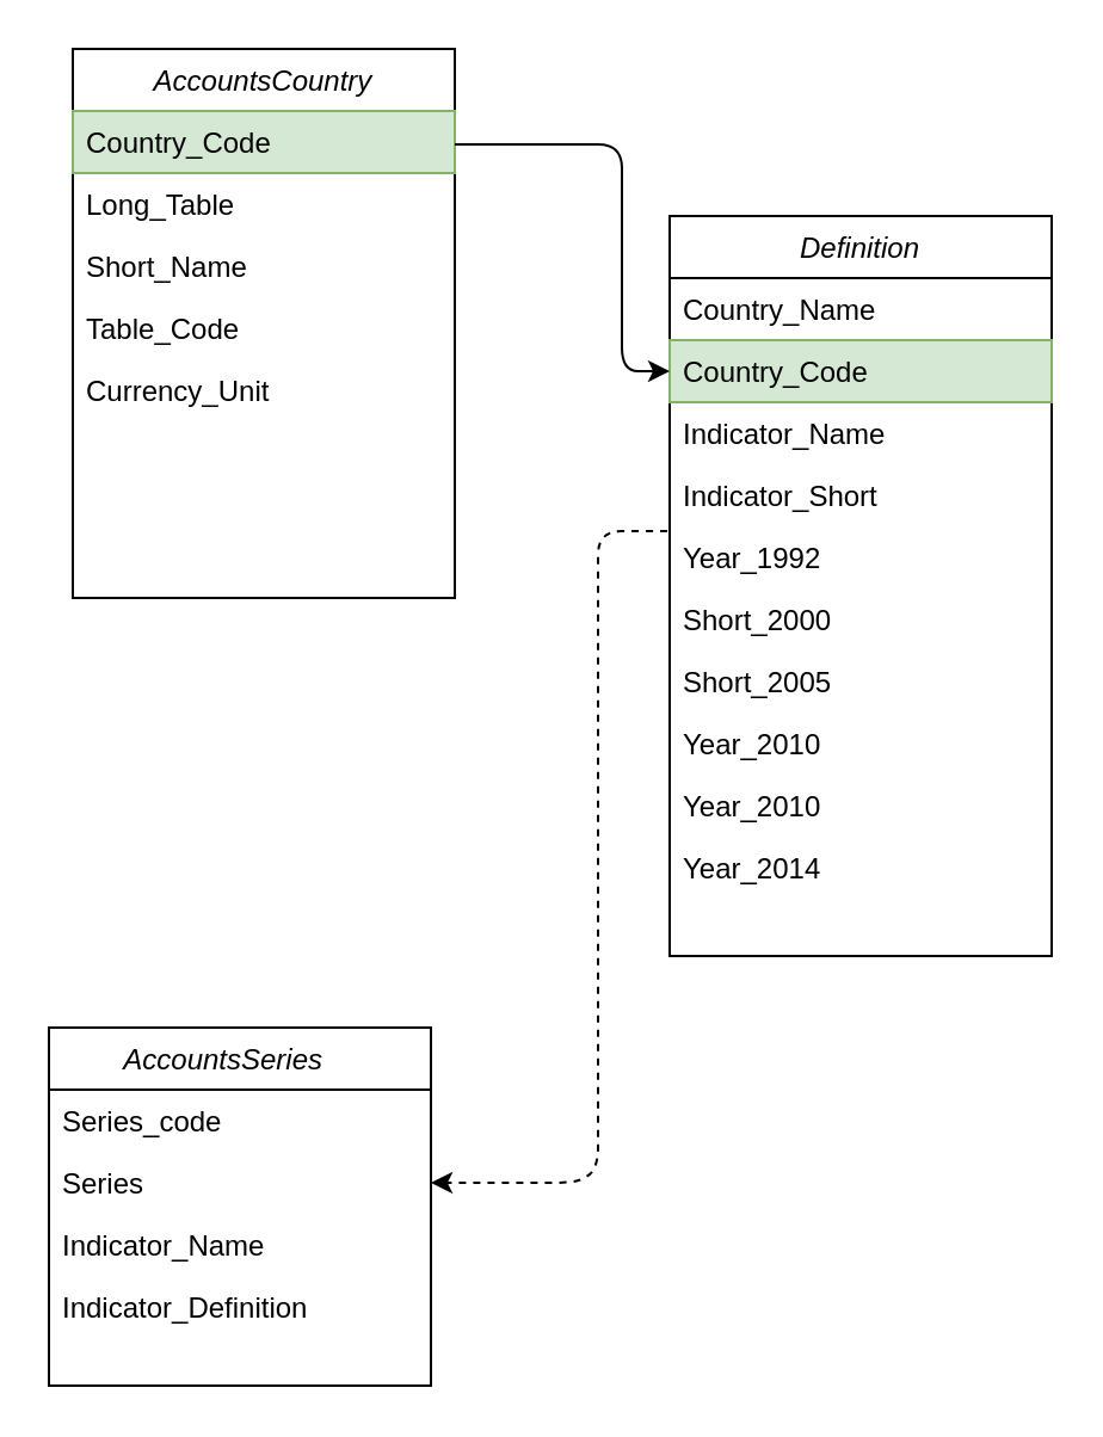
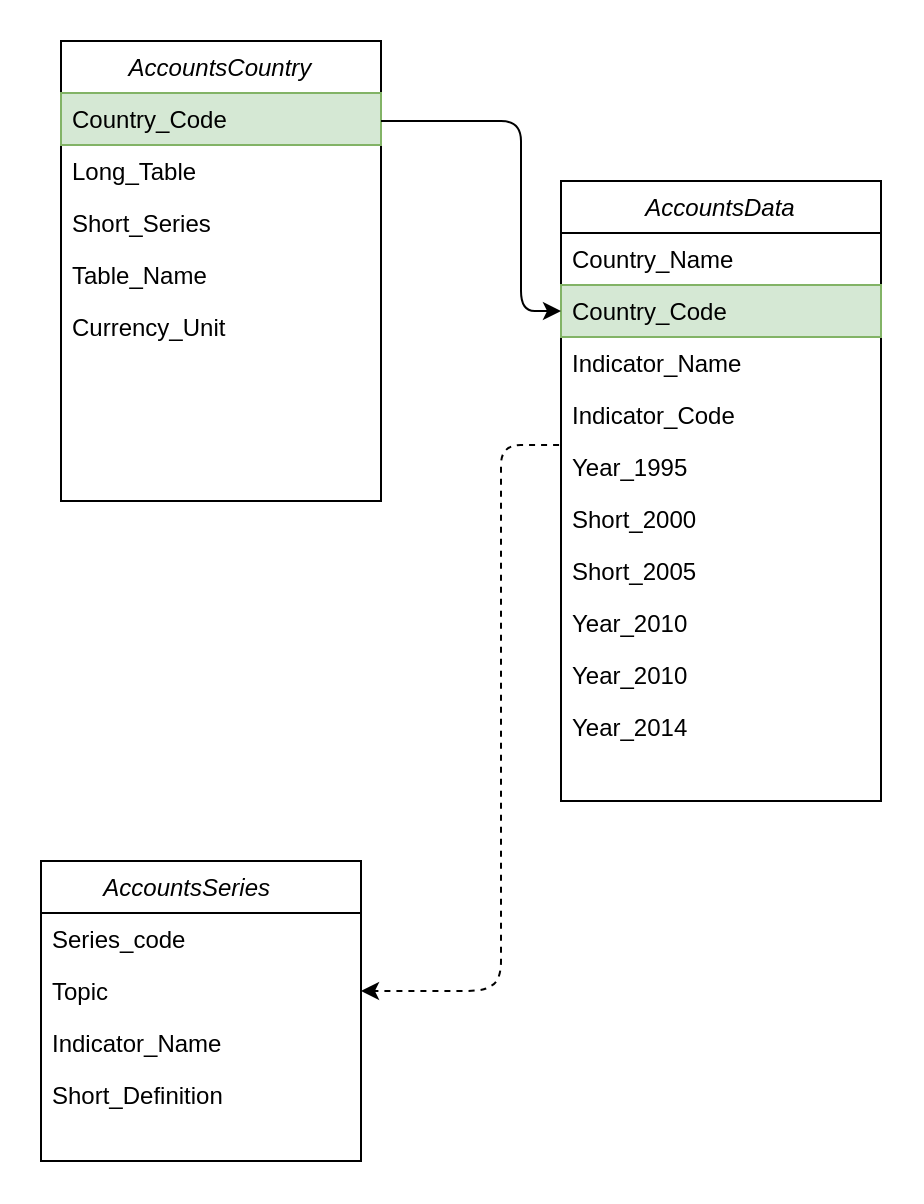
  <mxCell id="0" />
  <mxCell id="1" parent="0" />
  <mxCell id="2" value="AccountsCountry" style="swimlane;fontStyle=2;align=center;verticalAlign=top;childLayout=stackLayout;horizontal=1;startSize=26;horizontalStack=0;resizeParent=1;resizeLast=0;collapsible=1;marginBottom=0;rounded=0;shadow=0;strokeWidth=1;" parent="1" vertex="1"><mxGeometry x="30" y="20" width="160" height="230" as="geometry"><mxRectangle x="230" y="140" width="160" height="26" as="alternateBounds" /></mxGeometry></mxCell>
  <mxCell id="3" value="Country_Code    &#10;" style="text;align=left;verticalAlign=top;spacingLeft=4;spacingRight=4;overflow=hidden;rotatable=0;points=[[0,0.5],[1,0.5]];portConstraint=eastwest;fillColor=#d5e8d4;strokeColor=#82b366;" parent="2" vertex="1"><mxGeometry y="26" width="160" height="26" as="geometry" /></mxCell>
  <mxCell id="4" value="Long_Table" style="text;align=left;verticalAlign=top;spacingLeft=4;spacingRight=4;overflow=hidden;rotatable=0;points=[[0,0.5],[1,0.5]];portConstraint=eastwest;rounded=0;shadow=0;html=0;" parent="2" vertex="1"><mxGeometry y="52" width="160" height="26" as="geometry" /></mxCell>
- <mxCell id="5" value="Short_Name" style="text;align=left;verticalAlign=top;spacingLeft=4;spacingRight=4;overflow=hidden;rotatable=0;points=[[0,0.5],[1,0.5]];portConstraint=eastwest;rounded=0;shadow=0;html=0;" parent="2" vertex="1"><mxGeometry y="78" width="160" height="26" as="geometry" /></mxCell>
- <mxCell id="6" value="Table_Code" style="text;align=left;verticalAlign=top;spacingLeft=4;spacingRight=4;overflow=hidden;rotatable=0;points=[[0,0.5],[1,0.5]];portConstraint=eastwest;rounded=0;shadow=0;html=0;" vertex="1" parent="2"><mxGeometry y="104" width="160" height="26" as="geometry" /></mxCell>
+ <mxCell id="5" value="Short_Series" style="text;align=left;verticalAlign=top;spacingLeft=4;spacingRight=4;overflow=hidden;rotatable=0;points=[[0,0.5],[1,0.5]];portConstraint=eastwest;rounded=0;shadow=0;html=0;" parent="2" vertex="1"><mxGeometry y="78" width="160" height="26" as="geometry" /></mxCell>
+ <mxCell id="6" value="Table_Name" style="text;align=left;verticalAlign=top;spacingLeft=4;spacingRight=4;overflow=hidden;rotatable=0;points=[[0,0.5],[1,0.5]];portConstraint=eastwest;rounded=0;shadow=0;html=0;" vertex="1" parent="2"><mxGeometry y="104" width="160" height="26" as="geometry" /></mxCell>
  <mxCell id="7" value="Currency_Unit" style="text;align=left;verticalAlign=top;spacingLeft=4;spacingRight=4;overflow=hidden;rotatable=0;points=[[0,0.5],[1,0.5]];portConstraint=eastwest;rounded=0;shadow=0;html=0;" vertex="1" parent="2"><mxGeometry y="130" width="160" height="26" as="geometry" /></mxCell>
- <mxCell id="8" value="Definition" style="swimlane;fontStyle=2;align=center;verticalAlign=top;childLayout=stackLayout;horizontal=1;startSize=26;horizontalStack=0;resizeParent=1;resizeLast=0;collapsible=1;marginBottom=0;rounded=0;shadow=0;strokeWidth=1;" vertex="1" parent="1"><mxGeometry x="280" y="90" width="160" height="310" as="geometry"><mxRectangle x="230" y="140" width="160" height="26" as="alternateBounds" /></mxGeometry></mxCell>
+ <mxCell id="8" value="AccountsData" style="swimlane;fontStyle=2;align=center;verticalAlign=top;childLayout=stackLayout;horizontal=1;startSize=26;horizontalStack=0;resizeParent=1;resizeLast=0;collapsible=1;marginBottom=0;rounded=0;shadow=0;strokeWidth=1;" vertex="1" parent="1"><mxGeometry x="280" y="90" width="160" height="310" as="geometry"><mxRectangle x="230" y="140" width="160" height="26" as="alternateBounds" /></mxGeometry></mxCell>
  <mxCell id="9" value="Country_Name    &#10;" style="text;align=left;verticalAlign=top;spacingLeft=4;spacingRight=4;overflow=hidden;rotatable=0;points=[[0,0.5],[1,0.5]];portConstraint=eastwest;" vertex="1" parent="8"><mxGeometry y="26" width="160" height="26" as="geometry" /></mxCell>
  <mxCell id="10" value="Country_Code" style="text;align=left;verticalAlign=top;spacingLeft=4;spacingRight=4;overflow=hidden;rotatable=0;points=[[0,0.5],[1,0.5]];portConstraint=eastwest;rounded=0;shadow=0;html=0;fillColor=#d5e8d4;strokeColor=#82b366;" vertex="1" parent="8"><mxGeometry y="52" width="160" height="26" as="geometry" /></mxCell>
  <mxCell id="11" value="Indicator_Name" style="text;align=left;verticalAlign=top;spacingLeft=4;spacingRight=4;overflow=hidden;rotatable=0;points=[[0,0.5],[1,0.5]];portConstraint=eastwest;rounded=0;shadow=0;html=0;" vertex="1" parent="8"><mxGeometry y="78" width="160" height="26" as="geometry" /></mxCell>
- <mxCell id="12" value="Indicator_Short    " style="text;align=left;verticalAlign=top;spacingLeft=4;spacingRight=4;overflow=hidden;rotatable=0;points=[[0,0.5],[1,0.5]];portConstraint=eastwest;rounded=0;shadow=0;html=0;" vertex="1" parent="8"><mxGeometry y="104" width="160" height="26" as="geometry" /></mxCell>
- <mxCell id="13" value="Year_1992" style="text;align=left;verticalAlign=top;spacingLeft=4;spacingRight=4;overflow=hidden;rotatable=0;points=[[0,0.5],[1,0.5]];portConstraint=eastwest;rounded=0;shadow=0;html=0;" vertex="1" parent="8"><mxGeometry y="130" width="160" height="26" as="geometry" /></mxCell>
+ <mxCell id="12" value="Indicator_Code    " style="text;align=left;verticalAlign=top;spacingLeft=4;spacingRight=4;overflow=hidden;rotatable=0;points=[[0,0.5],[1,0.5]];portConstraint=eastwest;rounded=0;shadow=0;html=0;" vertex="1" parent="8"><mxGeometry y="104" width="160" height="26" as="geometry" /></mxCell>
+ <mxCell id="13" value="Year_1995" style="text;align=left;verticalAlign=top;spacingLeft=4;spacingRight=4;overflow=hidden;rotatable=0;points=[[0,0.5],[1,0.5]];portConstraint=eastwest;rounded=0;shadow=0;html=0;" vertex="1" parent="8"><mxGeometry y="130" width="160" height="26" as="geometry" /></mxCell>
  <mxCell id="14" value="Short_2000" style="text;align=left;verticalAlign=top;spacingLeft=4;spacingRight=4;overflow=hidden;rotatable=0;points=[[0,0.5],[1,0.5]];portConstraint=eastwest;rounded=0;shadow=0;html=0;" vertex="1" parent="8"><mxGeometry y="156" width="160" height="26" as="geometry" /></mxCell>
  <mxCell id="15" value="Short_2005" style="text;align=left;verticalAlign=top;spacingLeft=4;spacingRight=4;overflow=hidden;rotatable=0;points=[[0,0.5],[1,0.5]];portConstraint=eastwest;rounded=0;shadow=0;html=0;" vertex="1" parent="8"><mxGeometry y="182" width="160" height="26" as="geometry" /></mxCell>
  <mxCell id="16" value="Year_2010" style="text;align=left;verticalAlign=top;spacingLeft=4;spacingRight=4;overflow=hidden;rotatable=0;points=[[0,0.5],[1,0.5]];portConstraint=eastwest;rounded=0;shadow=0;html=0;" vertex="1" parent="8"><mxGeometry y="208" width="160" height="26" as="geometry" /></mxCell>
  <mxCell id="17" value="Year_2010" style="text;align=left;verticalAlign=top;spacingLeft=4;spacingRight=4;overflow=hidden;rotatable=0;points=[[0,0.5],[1,0.5]];portConstraint=eastwest;rounded=0;shadow=0;html=0;" vertex="1" parent="8"><mxGeometry y="234" width="160" height="26" as="geometry" /></mxCell>
  <mxCell id="18" value="Year_2014" style="text;align=left;verticalAlign=top;spacingLeft=4;spacingRight=4;overflow=hidden;rotatable=0;points=[[0,0.5],[1,0.5]];portConstraint=eastwest;rounded=0;shadow=0;html=0;" vertex="1" parent="8"><mxGeometry y="260" width="160" height="26" as="geometry" /></mxCell>
  <mxCell id="19" value="AccountsSeries    &#10;" style="swimlane;fontStyle=2;align=center;verticalAlign=top;childLayout=stackLayout;horizontal=1;startSize=26;horizontalStack=0;resizeParent=1;resizeLast=0;collapsible=1;marginBottom=0;rounded=0;shadow=0;strokeWidth=1;" vertex="1" parent="1"><mxGeometry x="20" y="430" width="160" height="150" as="geometry"><mxRectangle x="230" y="140" width="160" height="26" as="alternateBounds" /></mxGeometry></mxCell>
  <mxCell id="20" value="Series_code" style="text;align=left;verticalAlign=top;spacingLeft=4;spacingRight=4;overflow=hidden;rotatable=0;points=[[0,0.5],[1,0.5]];portConstraint=eastwest;" vertex="1" parent="19"><mxGeometry y="26" width="160" height="26" as="geometry" /></mxCell>
- <mxCell id="21" value="Series    " style="text;align=left;verticalAlign=top;spacingLeft=4;spacingRight=4;overflow=hidden;rotatable=0;points=[[0,0.5],[1,0.5]];portConstraint=eastwest;rounded=0;shadow=0;html=0;" vertex="1" parent="19"><mxGeometry y="52" width="160" height="26" as="geometry" /></mxCell>
+ <mxCell id="21" value="Topic    " style="text;align=left;verticalAlign=top;spacingLeft=4;spacingRight=4;overflow=hidden;rotatable=0;points=[[0,0.5],[1,0.5]];portConstraint=eastwest;rounded=0;shadow=0;html=0;" vertex="1" parent="19"><mxGeometry y="52" width="160" height="26" as="geometry" /></mxCell>
  <mxCell id="22" value="Indicator_Name" style="text;align=left;verticalAlign=top;spacingLeft=4;spacingRight=4;overflow=hidden;rotatable=0;points=[[0,0.5],[1,0.5]];portConstraint=eastwest;rounded=0;shadow=0;html=0;" vertex="1" parent="19"><mxGeometry y="78" width="160" height="26" as="geometry" /></mxCell>
- <mxCell id="23" value="Indicator_Definition&#10;" style="text;align=left;verticalAlign=top;spacingLeft=4;spacingRight=4;overflow=hidden;rotatable=0;points=[[0,0.5],[1,0.5]];portConstraint=eastwest;rounded=0;shadow=0;html=0;" vertex="1" parent="19"><mxGeometry y="104" width="160" height="26" as="geometry" /></mxCell>
+ <mxCell id="23" value="Short_Definition&#10;" style="text;align=left;verticalAlign=top;spacingLeft=4;spacingRight=4;overflow=hidden;rotatable=0;points=[[0,0.5],[1,0.5]];portConstraint=eastwest;rounded=0;shadow=0;html=0;" vertex="1" parent="19"><mxGeometry y="104" width="160" height="26" as="geometry" /></mxCell>
  <mxCell id="24" value="" style="endArrow=classic;html=1;entryX=0;entryY=0.5;entryDx=0;entryDy=0;rounded=1;" edge="1" parent="1" target="10"><mxGeometry width="50" height="50" relative="1" as="geometry"><mxPoint x="190" y="60" as="sourcePoint" /><mxPoint x="190" y="290" as="targetPoint" /><Array as="points"><mxPoint x="260" y="60" /><mxPoint x="260" y="155" /></Array></mxGeometry></mxCell>
  <mxCell id="25" value="" style="endArrow=classic;html=1;rounded=1;exitX=-0.006;exitY=0.077;exitDx=0;exitDy=0;exitPerimeter=0;entryX=1;entryY=0.5;entryDx=0;entryDy=0;dashed=1;" edge="1" parent="1" source="13" target="21"><mxGeometry width="50" height="50" relative="1" as="geometry"><mxPoint x="200" y="330" as="sourcePoint" /><mxPoint x="250" y="510" as="targetPoint" /><Array as="points"><mxPoint x="250" y="222" /><mxPoint x="250" y="490" /><mxPoint x="240" y="495" /></Array></mxGeometry></mxCell>
